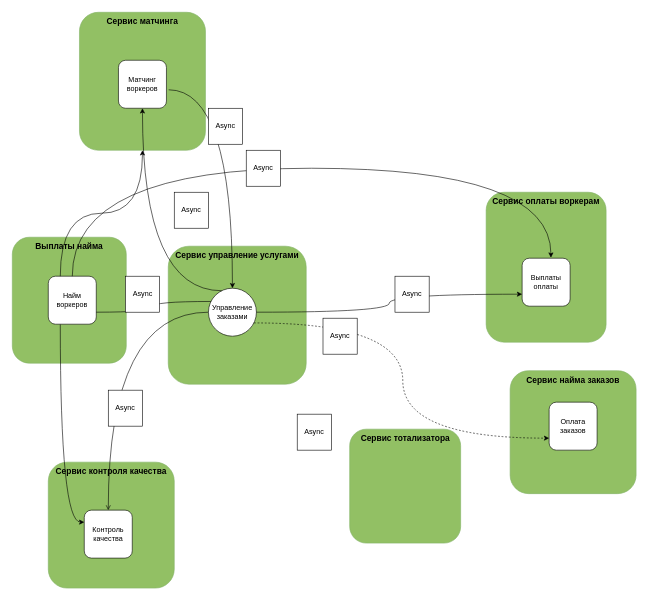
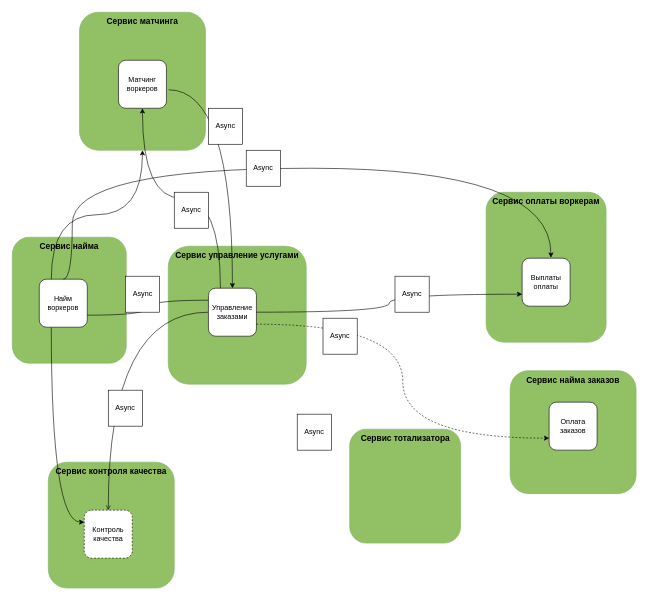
  <mxCell id="0" />
  <mxCell id="1" parent="0" />
  <mxCell id="2" value="Сервис оплаты воркерам" style="rounded=1;whiteSpace=wrap;html=1;fillColor=#92C064;strokeColor=#82b366;horizontal=1;verticalAlign=top;fontSize=14;fontStyle=1" vertex="1" parent="1"><mxGeometry x="810" y="320" width="200" height="250" as="geometry" /></mxCell>
  <mxCell id="3" value="Сервис найма заказов" style="rounded=1;whiteSpace=wrap;html=1;fillColor=#92C064;strokeColor=#82b366;horizontal=1;verticalAlign=top;fontSize=14;fontStyle=1" vertex="1" parent="1"><mxGeometry x="850" y="617.5" width="210" height="205" as="geometry" /></mxCell>
- <mxCell id="4" value="Выплаты найма" style="rounded=1;whiteSpace=wrap;html=1;fillColor=#92C064;strokeColor=#82b366;horizontal=1;verticalAlign=top;fontSize=14;fontStyle=1" parent="1" vertex="1"><mxGeometry x="20" y="395" width="190" height="210" as="geometry" /></mxCell>
+ <mxCell id="4" value="Сервис найма" style="rounded=1;whiteSpace=wrap;html=1;fillColor=#92C064;strokeColor=#82b366;horizontal=1;verticalAlign=top;fontSize=14;fontStyle=1" parent="1" vertex="1"><mxGeometry x="20" y="395" width="190" height="210" as="geometry" /></mxCell>
  <mxCell id="5" value="Сервис управление услугами" style="rounded=1;whiteSpace=wrap;html=1;fillColor=#92C064;strokeColor=#82b366;horizontal=1;verticalAlign=top;fontSize=14;fontStyle=1" parent="1" vertex="1"><mxGeometry x="280" y="410" width="230" height="230" as="geometry" /></mxCell>
  <mxCell id="6" value="Сервис контроля качества" style="rounded=1;whiteSpace=wrap;html=1;fillColor=#92C064;strokeColor=#82b366;horizontal=1;verticalAlign=top;fontSize=14;fontStyle=1" parent="1" vertex="1"><mxGeometry x="80" y="770" width="210" height="210" as="geometry" /></mxCell>
  <mxCell id="7" value="Сервис тотализатора" style="rounded=1;whiteSpace=wrap;html=1;fillColor=#92C064;strokeColor=#82b366;horizontal=1;verticalAlign=top;fontSize=14;fontStyle=1" parent="1" vertex="1"><mxGeometry x="582.5" y="715" width="185" height="190" as="geometry" /></mxCell>
  <mxCell id="8" style="edgeStyle=orthogonalEdgeStyle;rounded=0;orthogonalLoop=1;jettySize=auto;html=1;exitX=0.25;exitY=1;exitDx=0;exitDy=0;entryX=0;entryY=0.25;entryDx=0;entryDy=0;curved=1;" parent="1" source="9" target="14" edge="1"><mxGeometry relative="1" as="geometry" /></mxCell>
- <mxCell id="9" value="Найм воркеров" style="rounded=1;whiteSpace=wrap;html=1;" parent="1" vertex="1"><mxGeometry x="80" y="460" width="80" height="80" as="geometry" /></mxCell>
+ <mxCell id="9" value="Найм воркеров" style="rounded=1;whiteSpace=wrap;html=1;" parent="1" vertex="1"><mxGeometry x="65" y="465" width="80" height="80" as="geometry" /></mxCell>
  <mxCell id="10" value="Оплата заказов" style="rounded=1;whiteSpace=wrap;html=1;" parent="1" vertex="1"><mxGeometry x="915" y="670" width="80" height="80" as="geometry" /></mxCell>
  <mxCell id="11" value="Выплаты оплаты" style="rounded=1;whiteSpace=wrap;html=1;" parent="1" vertex="1"><mxGeometry x="870" y="430" width="80" height="80" as="geometry" /></mxCell>
  <mxCell id="12" style="edgeStyle=orthogonalEdgeStyle;rounded=0;orthogonalLoop=1;jettySize=auto;html=1;curved=1;endArrow=open;" parent="1" source="13" target="14" edge="1"><mxGeometry relative="1" as="geometry" /></mxCell>
- <mxCell id="13" value="Управление заказами" style="ellipse;whiteSpace=wrap;html=1;" parent="1" vertex="1"><mxGeometry x="347" y="480" width="80" height="80" as="geometry" /></mxCell>
- <mxCell id="14" value="Контроль качества" style="rounded=1;whiteSpace=wrap;html=1;" parent="1" vertex="1"><mxGeometry x="140" y="850" width="80" height="80" as="geometry" /></mxCell>
+ <mxCell id="13" value="Управление заказами" style="rounded=1;whiteSpace=wrap;html=1;" parent="1" vertex="1"><mxGeometry x="347" y="480" width="80" height="80" as="geometry" /></mxCell>
+ <mxCell id="14" value="Контроль качества" style="rounded=1;whiteSpace=wrap;html=1;dashed=1;" parent="1" vertex="1"><mxGeometry x="140" y="850" width="80" height="80" as="geometry" /></mxCell>
  <mxCell id="15" style="edgeStyle=orthogonalEdgeStyle;rounded=0;orthogonalLoop=1;jettySize=auto;html=1;entryX=0;entryY=0.25;entryDx=0;entryDy=0;curved=1;exitX=1;exitY=0.75;exitDx=0;exitDy=0;endArrow=none;" parent="1" source="9" target="13" edge="1"><mxGeometry relative="1" as="geometry" /></mxCell>
  <mxCell id="16" style="edgeStyle=orthogonalEdgeStyle;rounded=0;orthogonalLoop=1;jettySize=auto;html=1;entryX=0;entryY=0.75;entryDx=0;entryDy=0;exitX=1;exitY=0.75;exitDx=0;exitDy=0;curved=1;dashed=1;" parent="1" source="13" target="10" edge="1"><mxGeometry relative="1" as="geometry" /></mxCell>
  <mxCell id="17" style="edgeStyle=orthogonalEdgeStyle;rounded=0;orthogonalLoop=1;jettySize=auto;html=1;entryX=0;entryY=0.75;entryDx=0;entryDy=0;curved=1;" parent="1" source="13" target="11" edge="1"><mxGeometry relative="1" as="geometry" /></mxCell>
  <mxCell id="18" style="edgeStyle=orthogonalEdgeStyle;rounded=0;orthogonalLoop=1;jettySize=auto;html=1;exitX=0.5;exitY=0;exitDx=0;exitDy=0;entryX=0.6;entryY=-0.012;entryDx=0;entryDy=0;entryPerimeter=0;curved=1;" parent="1" source="9" target="11" edge="1"><mxGeometry relative="1" as="geometry"><Array as="points"><mxPoint x="120" y="280" /><mxPoint x="918" y="280" /></Array></mxGeometry></mxCell>
  <mxCell id="19" value="Async" style="rounded=0;whiteSpace=wrap;html=1;" parent="1" vertex="1"><mxGeometry x="180" y="650" width="57" height="60" as="geometry" /></mxCell>
  <mxCell id="20" value="Async" style="rounded=0;whiteSpace=wrap;html=1;" parent="1" vertex="1"><mxGeometry x="410" y="250" width="57" height="60" as="geometry" /></mxCell>
  <mxCell id="21" value="Async" style="rounded=0;whiteSpace=wrap;html=1;" parent="1" vertex="1"><mxGeometry x="538" y="530" width="57" height="60" as="geometry" /></mxCell>
  <mxCell id="22" value="Async" style="rounded=0;whiteSpace=wrap;html=1;" parent="1" vertex="1"><mxGeometry x="495" y="690" width="57" height="60" as="geometry" /></mxCell>
  <mxCell id="23" value="Async" style="rounded=0;whiteSpace=wrap;html=1;" parent="1" vertex="1"><mxGeometry x="658" y="460" width="57" height="60" as="geometry" /></mxCell>
  <mxCell id="24" value="Сервис матчинга" style="rounded=1;whiteSpace=wrap;html=1;fillColor=#92C064;strokeColor=#82b366;horizontal=1;verticalAlign=top;fontSize=14;fontStyle=1" vertex="1" parent="1"><mxGeometry x="132" y="20" width="210" height="230" as="geometry" /></mxCell>
  <mxCell id="25" value="Матчинг воркеров" style="rounded=1;whiteSpace=wrap;html=1;" parent="1" vertex="1"><mxGeometry x="197" y="100" width="80" height="80" as="geometry" /></mxCell>
  <mxCell id="26" style="edgeStyle=orthogonalEdgeStyle;rounded=0;orthogonalLoop=1;jettySize=auto;html=1;curved=1;exitX=0.25;exitY=0;exitDx=0;exitDy=0;" parent="1" source="9" target="24" edge="1"><mxGeometry relative="1" as="geometry" /></mxCell>
  <mxCell id="27" style="edgeStyle=orthogonalEdgeStyle;rounded=0;orthogonalLoop=1;jettySize=auto;html=1;entryX=0.5;entryY=1;entryDx=0;entryDy=0;curved=1;exitX=0.25;exitY=0;exitDx=0;exitDy=0;" parent="1" source="13" target="25" edge="1"><mxGeometry relative="1" as="geometry" /></mxCell>
  <mxCell id="28" style="edgeStyle=orthogonalEdgeStyle;rounded=0;orthogonalLoop=1;jettySize=auto;html=1;curved=1;exitX=1.046;exitY=0.615;exitDx=0;exitDy=0;exitPerimeter=0;entryX=0.5;entryY=0;entryDx=0;entryDy=0;" edge="1" parent="1" source="25" target="13"><mxGeometry relative="1" as="geometry"><mxPoint x="370" y="520" as="sourcePoint" /><mxPoint x="390" y="320" as="targetPoint" /></mxGeometry></mxCell>
  <mxCell id="29" value="Async" style="rounded=0;whiteSpace=wrap;html=1;" parent="1" vertex="1"><mxGeometry x="347" y="180" width="57" height="60" as="geometry" /></mxCell>
  <mxCell id="30" value="Async" style="rounded=0;whiteSpace=wrap;html=1;" vertex="1" parent="1"><mxGeometry x="208.5" y="460" width="57" height="60" as="geometry" /></mxCell>
  <mxCell id="31" value="Async" style="rounded=0;whiteSpace=wrap;html=1;" vertex="1" parent="1"><mxGeometry x="290" y="320" width="57" height="60" as="geometry" /></mxCell>
